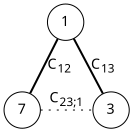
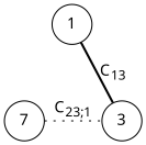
  digraph {
    fontname="Noto Sans"
    node [fontname="Noto Sans" shape=circle]
    edge [arrowhead=none fixedsize=true fontname="Noto Sans" style=bold weight=1]
    n1 [label=7]
    3
    1
    subgraph sub_1 {
      rank=same
      n1
      3
    }
    n1 -> 3 [constraint=true label=<C<sub>23;1</sub>> style=dotted weight=0.2]
-   1 -> n1 [label=<C<sub>12</sub>>]
    1 -> 3 [label=<C<sub>13</sub>>]
  }
